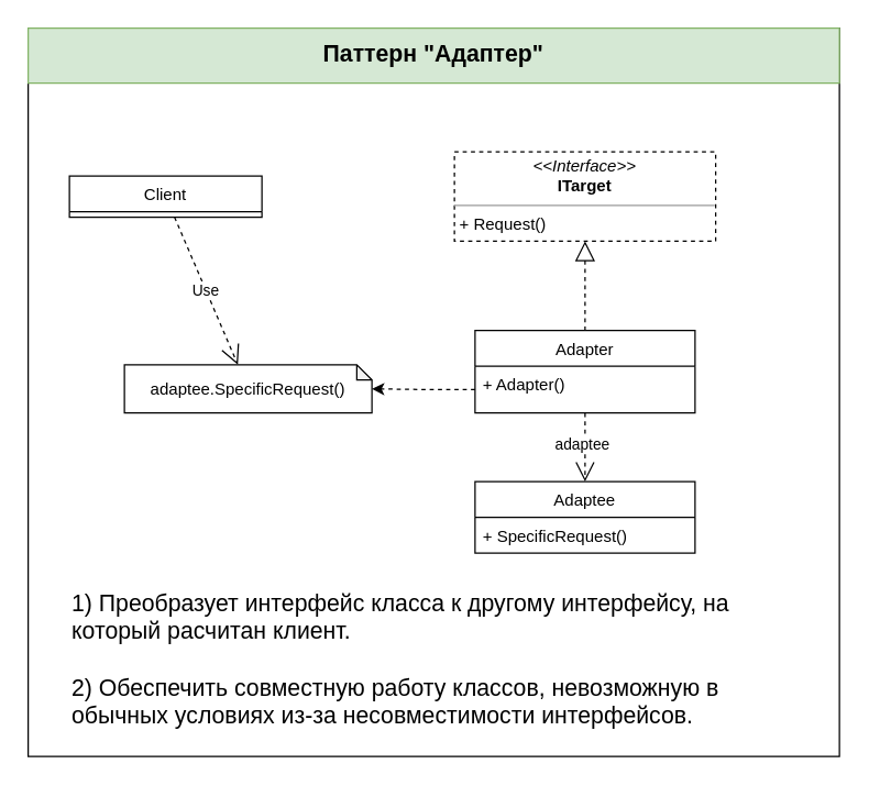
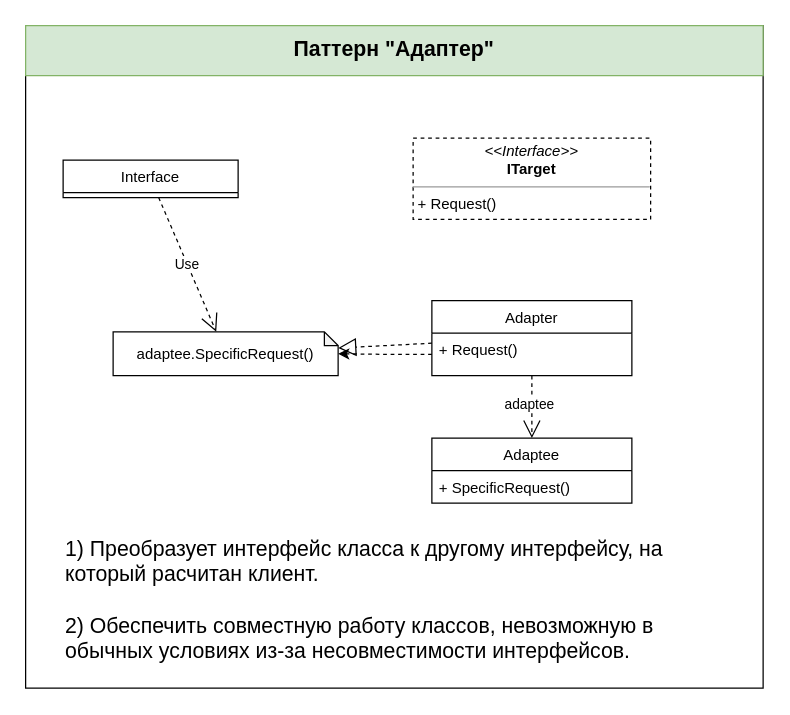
  <mxCell id="0" />
  <mxCell id="1" parent="0" />
  <mxCell id="2" value="" style="rounded=0;whiteSpace=wrap;html=1;" parent="1" vertex="1"><mxGeometry x="20" y="20" width="590" height="530" as="geometry" /></mxCell>
- <mxCell id="3" value="Client" style="swimlane;fontStyle=0;childLayout=stackLayout;horizontal=1;startSize=26;fillColor=none;horizontalStack=0;resizeParent=1;resizeParentMax=0;resizeLast=0;collapsible=1;marginBottom=0;" parent="1" vertex="1"><mxGeometry x="50" y="127.5" width="140" height="30" as="geometry" /></mxCell>
+ <mxCell id="3" value="Interface" style="swimlane;fontStyle=0;childLayout=stackLayout;horizontal=1;startSize=26;fillColor=none;horizontalStack=0;resizeParent=1;resizeParentMax=0;resizeLast=0;collapsible=1;marginBottom=0;" parent="1" vertex="1"><mxGeometry x="50" y="127.5" width="140" height="30" as="geometry" /></mxCell>
  <mxCell id="4" value="Adaptee" style="swimlane;fontStyle=0;childLayout=stackLayout;horizontal=1;startSize=26;fillColor=none;horizontalStack=0;resizeParent=1;resizeParentMax=0;resizeLast=0;collapsible=1;marginBottom=0;" parent="1" vertex="1"><mxGeometry x="345" y="350" width="160" height="52" as="geometry" /></mxCell>
  <mxCell id="5" value="+ SpecificRequest()" style="text;strokeColor=none;fillColor=none;align=left;verticalAlign=top;spacingLeft=4;spacingRight=4;overflow=hidden;rotatable=0;points=[[0,0.5],[1,0.5]];portConstraint=eastwest;" parent="4" vertex="1"><mxGeometry y="26" width="160" height="26" as="geometry" /></mxCell>
  <mxCell id="6" value="&lt;p style=&quot;margin:0px;margin-top:4px;text-align:center;&quot;&gt;&lt;i&gt;&amp;lt;&amp;lt;Interface&amp;gt;&amp;gt;&lt;/i&gt;&lt;br&gt;&lt;b&gt;ITarget&lt;/b&gt;&lt;/p&gt;&lt;hr size=&quot;1&quot;&gt;&lt;p style=&quot;margin:0px;margin-left:4px;&quot;&gt;+ Request()&lt;br&gt;&lt;/p&gt;" style="verticalAlign=top;align=left;overflow=fill;fontSize=12;fontFamily=Helvetica;html=1;dashed=1;" parent="1" vertex="1"><mxGeometry x="330" y="110" width="190" height="65" as="geometry" /></mxCell>
  <mxCell id="7" value="Adapter" style="swimlane;fontStyle=0;childLayout=stackLayout;horizontal=1;startSize=26;fillColor=none;horizontalStack=0;resizeParent=1;resizeParentMax=0;resizeLast=0;collapsible=1;marginBottom=0;" parent="1" vertex="1"><mxGeometry x="345" y="240" width="160" height="60" as="geometry" /></mxCell>
- <mxCell id="8" value="+ Adapter()" style="text;strokeColor=none;fillColor=none;align=left;verticalAlign=top;spacingLeft=4;spacingRight=4;overflow=hidden;rotatable=0;points=[[0,0.5],[1,0.5]];portConstraint=eastwest;" parent="7" vertex="1"><mxGeometry y="26" width="160" height="34" as="geometry" /></mxCell>
- <mxCell id="9" value="" style="endArrow=block;dashed=1;endFill=0;endSize=12;html=1;rounded=0;" parent="1" source="7" target="6" edge="1"><mxGeometry width="160" relative="1" as="geometry"><mxPoint x="320" y="180" as="sourcePoint" /><mxPoint x="480" y="180" as="targetPoint" /></mxGeometry></mxCell>
+ <mxCell id="8" value="+ Request()" style="text;strokeColor=none;fillColor=none;align=left;verticalAlign=top;spacingLeft=4;spacingRight=4;overflow=hidden;rotatable=0;points=[[0,0.5],[1,0.5]];portConstraint=eastwest;" parent="7" vertex="1"><mxGeometry y="26" width="160" height="34" as="geometry" /></mxCell>
+ <mxCell id="9" value="" style="endArrow=block;dashed=1;endFill=0;endSize=12;html=1;rounded=0;" parent="1" source="7" target="14" edge="1"><mxGeometry width="160" relative="1" as="geometry"><mxPoint x="320" y="180" as="sourcePoint" /><mxPoint x="480" y="180" as="targetPoint" /></mxGeometry></mxCell>
  <mxCell id="10" value="Use" style="endArrow=open;endSize=12;dashed=1;html=1;rounded=0;" parent="1" source="3" target="14" edge="1"><mxGeometry width="160" relative="1" as="geometry"><mxPoint x="330" y="280" as="sourcePoint" /><mxPoint x="490" y="280" as="targetPoint" /></mxGeometry></mxCell>
  <mxCell id="11" value="&lt;b&gt;&lt;font style=&quot;font-size: 17px;&quot;&gt;Паттерн &quot;Адаптер&quot;&lt;/font&gt;&lt;/b&gt;" style="text;html=1;strokeColor=#82b366;fillColor=#d5e8d4;align=center;verticalAlign=middle;whiteSpace=wrap;rounded=0;" parent="1" vertex="1"><mxGeometry x="20" y="20" width="590" height="40" as="geometry" /></mxCell>
  <mxCell id="12" value="1) Преобразует интерфейс класса к другому интерфейсу, на который расчитан клиент.&lt;br&gt;&lt;br&gt;2) Обеспечить совместную работу классов, невозможную в обычных условиях из-за несовместимости интерфейсов." style="text;html=1;strokeColor=none;fillColor=none;align=left;verticalAlign=middle;whiteSpace=wrap;rounded=0;fontSize=17;" parent="1" vertex="1"><mxGeometry x="50" y="420" width="540" height="120" as="geometry" /></mxCell>
  <mxCell id="13" value="adaptee" style="endArrow=open;endSize=12;dashed=1;html=1;rounded=0;" edge="1" parent="1" source="7" target="4"><mxGeometry x="-0.091" y="-2" width="160" relative="1" as="geometry"><mxPoint x="146.667" y="160" as="sourcePoint" /><mxPoint x="366.667" y="250" as="targetPoint" /><mxPoint as="offset" /></mxGeometry></mxCell>
  <mxCell id="14" value="adaptee.SpecificRequest()" style="shape=note;whiteSpace=wrap;html=1;backgroundOutline=1;darkOpacity=0.05;size=11;" vertex="1" parent="1"><mxGeometry x="90" y="265" width="180" height="35" as="geometry" /></mxCell>
  <mxCell id="15" style="edgeStyle=orthogonalEdgeStyle;rounded=0;orthogonalLoop=1;jettySize=auto;html=1;exitX=0;exitY=0.5;exitDx=0;exitDy=0;dashed=1;" edge="1" parent="1" source="8" target="14"><mxGeometry relative="1" as="geometry" /></mxCell>
